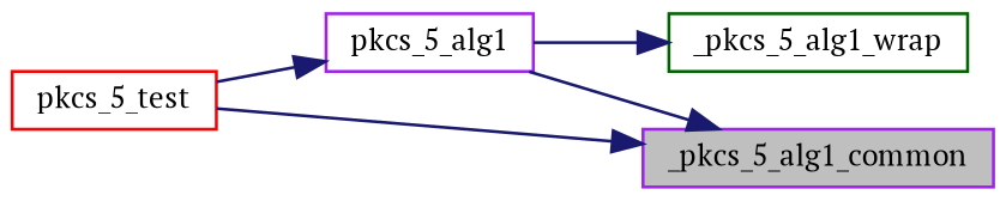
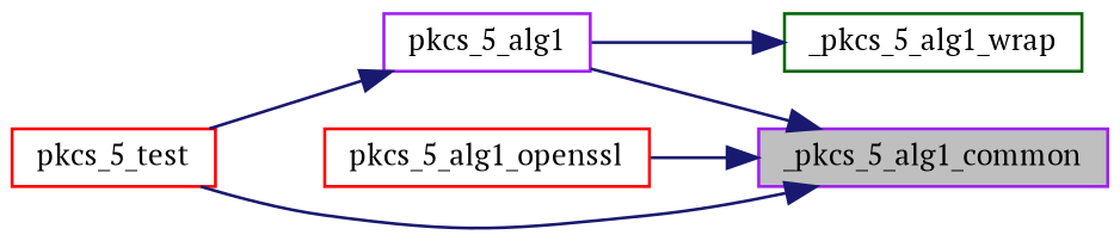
  digraph {
    fontname="PT Serif"
    rankdir=RL
    node [color=purple fillcolor=white fontname="PT Serif" fontsize=10 shape=record style=filled]
    edge [color=midnightblue dir=back fontname="PT Serif" fontsize=10 labelfontname=Helvetica labelfontsize=10 style=solid]
    n1 [fillcolor=grey75 fontcolor=black height=0.2 label=_pkcs_5_alg1_common width=0.4]
    n2 [height=0.2 label=pkcs_5_alg1 width=0.4]
+   n3 [color=red height=0.2 label=pkcs_5_alg1_openssl width=0.4]
    n4 [color=red height=0.2 label=pkcs_5_test width=0.4]
    n5 [color=darkgreen height=0.2 label=_pkcs_5_alg1_wrap width=0.4]
    n1 -> n2
+   n1 -> n3
    n1 -> n4
    n2 -> n4
    n5 -> n2
  }
